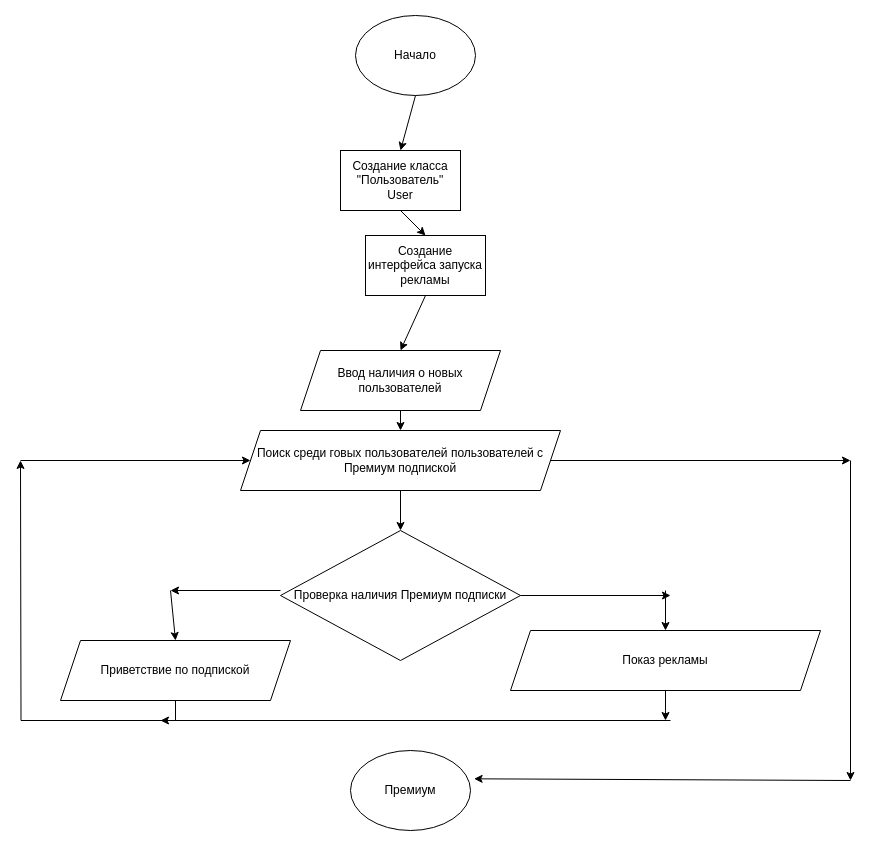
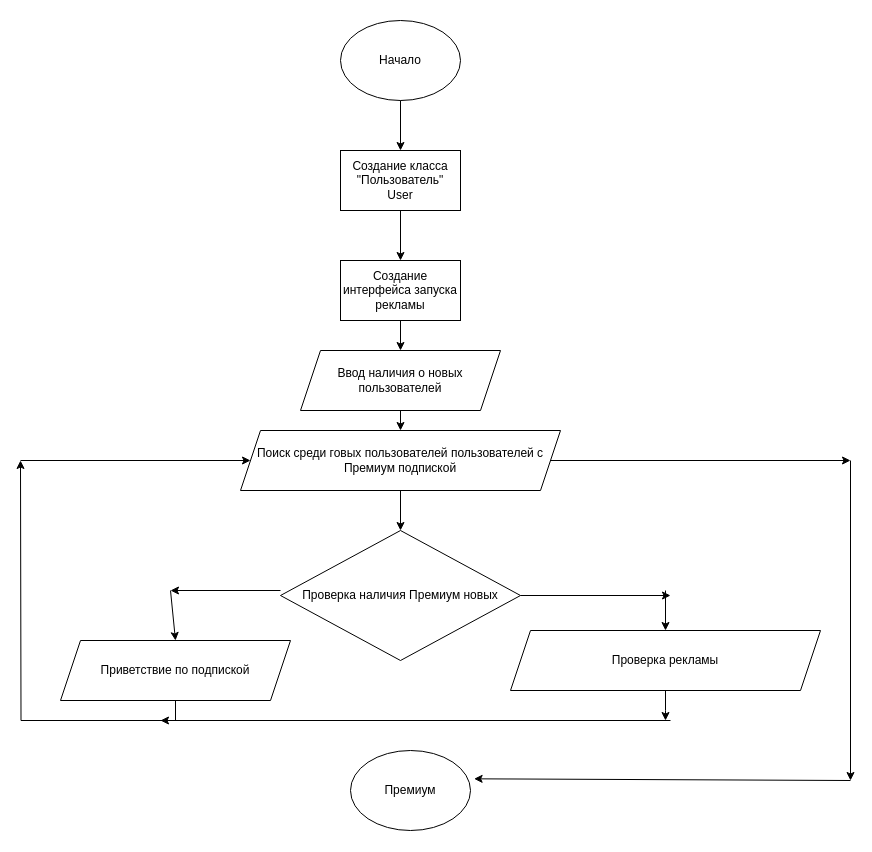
  <mxCell id="0" />
  <mxCell id="1" parent="0" />
- <mxCell id="2" value="Начало" style="ellipse;whiteSpace=wrap;html=1;" vertex="1" parent="1"><mxGeometry x="355" y="15" width="120" height="80" as="geometry" /></mxCell>
+ <mxCell id="2" value="Начало" style="ellipse;whiteSpace=wrap;html=1;" vertex="1" parent="1"><mxGeometry x="340" y="20" width="120" height="80" as="geometry" /></mxCell>
  <mxCell id="3" value="" style="endArrow=classic;html=1;rounded=0;exitX=0.5;exitY=1;exitDx=0;exitDy=0;" edge="1" parent="1" source="2"><mxGeometry width="50" height="50" relative="1" as="geometry"><mxPoint x="390" y="260" as="sourcePoint" /><mxPoint x="400" y="150" as="targetPoint" /></mxGeometry></mxCell>
  <mxCell id="4" value="Создание класса &quot;Пользователь&quot;&lt;br&gt;User" style="rounded=0;whiteSpace=wrap;html=1;" vertex="1" parent="1"><mxGeometry x="340" y="150" width="120" height="60" as="geometry" /></mxCell>
- <mxCell id="5" value="Создание интерфейса запуска рекламы" style="rounded=0;whiteSpace=wrap;html=1;" vertex="1" parent="1"><mxGeometry x="365" y="235" width="120" height="60" as="geometry" /></mxCell>
+ <mxCell id="5" value="Создание интерфейса запуска рекламы" style="rounded=0;whiteSpace=wrap;html=1;" vertex="1" parent="1"><mxGeometry x="340" y="260" width="120" height="60" as="geometry" /></mxCell>
  <mxCell id="6" value="" style="endArrow=classic;html=1;rounded=0;exitX=0.5;exitY=1;exitDx=0;exitDy=0;entryX=0.5;entryY=0;entryDx=0;entryDy=0;" edge="1" parent="1" source="4" target="5"><mxGeometry width="50" height="50" relative="1" as="geometry"><mxPoint x="390" y="260" as="sourcePoint" /><mxPoint x="440" y="210" as="targetPoint" /></mxGeometry></mxCell>
  <mxCell id="7" value="Ввод наличия о новых пользователей" style="shape=parallelogram;perimeter=parallelogramPerimeter;whiteSpace=wrap;html=1;fixedSize=1;" vertex="1" parent="1"><mxGeometry x="300" y="350" width="200" height="60" as="geometry" /></mxCell>
  <mxCell id="8" value="" style="endArrow=classic;html=1;rounded=0;exitX=0.5;exitY=1;exitDx=0;exitDy=0;" edge="1" parent="1" source="5"><mxGeometry width="50" height="50" relative="1" as="geometry"><mxPoint x="390" y="260" as="sourcePoint" /><mxPoint x="400" y="350" as="targetPoint" /></mxGeometry></mxCell>
- <mxCell id="9" value="Проверка наличия Премиум подписки" style="rhombus;whiteSpace=wrap;html=1;" vertex="1" parent="1"><mxGeometry x="280" y="530" width="240" height="130" as="geometry" /></mxCell>
+ <mxCell id="9" value="Проверка наличия Премиум новых" style="rhombus;whiteSpace=wrap;html=1;" vertex="1" parent="1"><mxGeometry x="280" y="530" width="240" height="130" as="geometry" /></mxCell>
  <mxCell id="10" value="" style="endArrow=classic;html=1;rounded=0;" edge="1" parent="1"><mxGeometry width="50" height="50" relative="1" as="geometry"><mxPoint x="400" y="490" as="sourcePoint" /><mxPoint x="400" y="530" as="targetPoint" /></mxGeometry></mxCell>
  <mxCell id="11" style="edgeStyle=orthogonalEdgeStyle;rounded=0;orthogonalLoop=1;jettySize=auto;html=1;exitX=0.5;exitY=1;exitDx=0;exitDy=0;" edge="1" parent="1" source="12"><mxGeometry relative="1" as="geometry"><mxPoint x="20" y="460" as="targetPoint" /></mxGeometry></mxCell>
  <mxCell id="12" value="Приветствие по подпиской" style="shape=parallelogram;perimeter=parallelogramPerimeter;whiteSpace=wrap;html=1;fixedSize=1;" vertex="1" parent="1"><mxGeometry x="60" y="640" width="230" height="60" as="geometry" /></mxCell>
  <mxCell id="13" style="edgeStyle=orthogonalEdgeStyle;rounded=0;orthogonalLoop=1;jettySize=auto;html=1;" edge="1" parent="1" source="14"><mxGeometry relative="1" as="geometry"><mxPoint x="665" y="720" as="targetPoint" /></mxGeometry></mxCell>
- <mxCell id="14" value="Показ рекламы" style="shape=parallelogram;perimeter=parallelogramPerimeter;whiteSpace=wrap;html=1;fixedSize=1;" vertex="1" parent="1"><mxGeometry x="510" y="630" width="310" height="60" as="geometry" /></mxCell>
+ <mxCell id="14" value="Проверка рекламы" style="shape=parallelogram;perimeter=parallelogramPerimeter;whiteSpace=wrap;html=1;fixedSize=1;" vertex="1" parent="1"><mxGeometry x="510" y="630" width="310" height="60" as="geometry" /></mxCell>
  <mxCell id="15" value="Поиск среди говых пользователей пользователей с Премиум подпиской" style="shape=parallelogram;perimeter=parallelogramPerimeter;whiteSpace=wrap;html=1;fixedSize=1;" vertex="1" parent="1"><mxGeometry x="240" y="430" width="320" height="60" as="geometry" /></mxCell>
  <mxCell id="16" value="" style="endArrow=classic;html=1;rounded=0;exitX=0.5;exitY=1;exitDx=0;exitDy=0;" edge="1" parent="1" source="7" target="15"><mxGeometry width="50" height="50" relative="1" as="geometry"><mxPoint x="390" y="410" as="sourcePoint" /><mxPoint x="440" y="360" as="targetPoint" /></mxGeometry></mxCell>
  <mxCell id="17" value="Премиум" style="ellipse;whiteSpace=wrap;html=1;" vertex="1" parent="1"><mxGeometry x="350" y="750" width="120" height="80" as="geometry" /></mxCell>
  <mxCell id="18" value="" style="endArrow=classic;html=1;rounded=0;entryX=0;entryY=0.5;entryDx=0;entryDy=0;" edge="1" parent="1" target="15"><mxGeometry width="50" height="50" relative="1" as="geometry"><mxPoint x="20" y="460" as="sourcePoint" /><mxPoint x="440" y="420" as="targetPoint" /></mxGeometry></mxCell>
  <mxCell id="19" value="" style="endArrow=classic;html=1;rounded=0;" edge="1" parent="1"><mxGeometry width="50" height="50" relative="1" as="geometry"><mxPoint x="280" y="590" as="sourcePoint" /><mxPoint x="170" y="590" as="targetPoint" /></mxGeometry></mxCell>
  <mxCell id="20" value="" style="endArrow=classic;html=1;rounded=0;entryX=0.5;entryY=0;entryDx=0;entryDy=0;" edge="1" parent="1" target="12"><mxGeometry width="50" height="50" relative="1" as="geometry"><mxPoint x="170" y="590" as="sourcePoint" /><mxPoint x="440" y="480" as="targetPoint" /><Array as="points" /></mxGeometry></mxCell>
  <mxCell id="21" value="" style="endArrow=classic;html=1;rounded=0;exitX=1;exitY=0.5;exitDx=0;exitDy=0;" edge="1" parent="1" source="9"><mxGeometry width="50" height="50" relative="1" as="geometry"><mxPoint x="390" y="530" as="sourcePoint" /><mxPoint x="670" y="595" as="targetPoint" /></mxGeometry></mxCell>
  <mxCell id="22" value="" style="endArrow=classic;html=1;rounded=0;" edge="1" parent="1" target="14"><mxGeometry width="50" height="50" relative="1" as="geometry"><mxPoint x="665" y="590" as="sourcePoint" /><mxPoint x="440" y="480" as="targetPoint" /></mxGeometry></mxCell>
  <mxCell id="23" value="" style="endArrow=classic;html=1;rounded=0;" edge="1" parent="1"><mxGeometry width="50" height="50" relative="1" as="geometry"><mxPoint x="670" y="720" as="sourcePoint" /><mxPoint x="160" y="720" as="targetPoint" /></mxGeometry></mxCell>
  <mxCell id="24" value="" style="endArrow=classic;html=1;rounded=0;exitX=1;exitY=0.5;exitDx=0;exitDy=0;" edge="1" parent="1" source="15"><mxGeometry width="50" height="50" relative="1" as="geometry"><mxPoint x="240" y="570" as="sourcePoint" /><mxPoint x="850" y="460" as="targetPoint" /></mxGeometry></mxCell>
  <mxCell id="25" value="" style="endArrow=classic;html=1;rounded=0;" edge="1" parent="1"><mxGeometry width="50" height="50" relative="1" as="geometry"><mxPoint x="850" y="460" as="sourcePoint" /><mxPoint x="850" y="780" as="targetPoint" /></mxGeometry></mxCell>
  <mxCell id="26" value="" style="endArrow=classic;html=1;rounded=0;entryX=1.03;entryY=0.354;entryDx=0;entryDy=0;entryPerimeter=0;" edge="1" parent="1" target="17"><mxGeometry width="50" height="50" relative="1" as="geometry"><mxPoint x="850" y="780" as="sourcePoint" /><mxPoint x="290" y="520" as="targetPoint" /></mxGeometry></mxCell>
